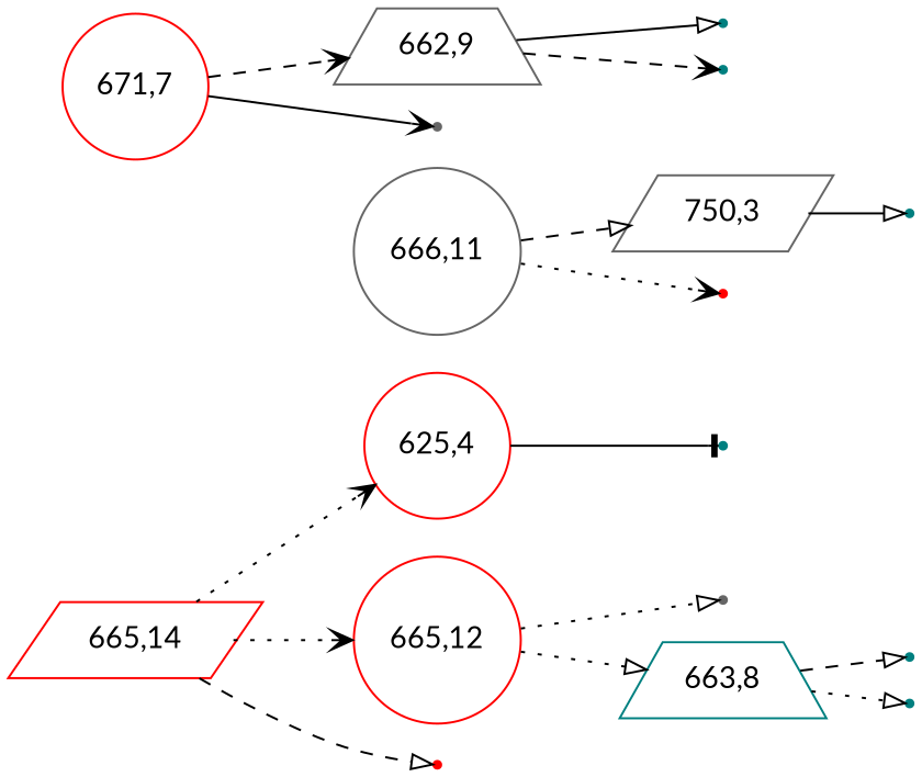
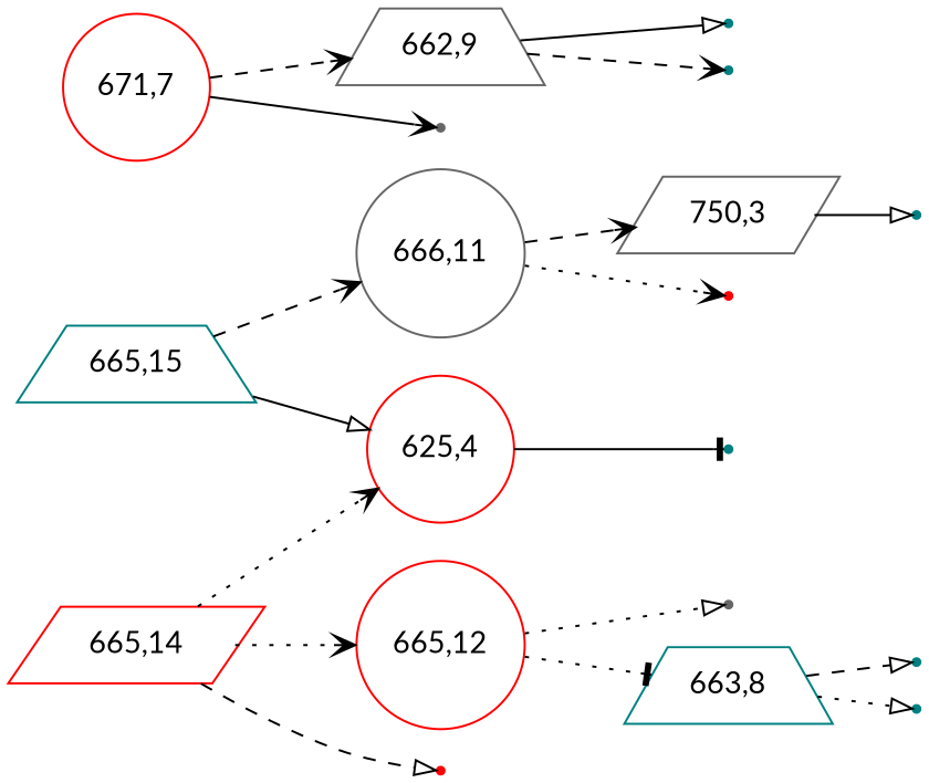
  digraph {
    fontname=Lato
    rankdir=LR
    node [color=teal fontname=Lato shape=point]
    edge [arrowhead=onormal fontname=Lato style=dashed]
+   "665,15" [shape=trapezium]
    "625,4" [color=red shape=circle]
    "666,11" [color=gray40 shape=circle]
    null11
    null16 [color=red]
    "750,3" [color=gray40 shape=parallelogram]
    "665,14" [color=red shape=parallelogram]
    "665,12" [color=red shape=circle]
    null15 [color=red]
    "663,8" [shape=trapezium]
    null14 [color=gray40]
    null12
    null13
    null20
    "671,7" [color=red shape=circle]
    n16 [color=gray40 label="662,9" shape=trapezium]
    null19 [color=gray40]
    null17
    null18
+   "665,15" -> "625,4" [style=solid]
+   "665,15" -> "666,11" [arrowhead=vee]
    "625,4" -> null11 [arrowhead=tee style=solid]
    "666,11" -> null16 [arrowhead=vee style=dotted]
-   "666,11" -> "750,3"
+   "666,11" -> "750,3" [arrowhead=vee]
    "750,3" -> null20 [style=solid]
    "665,14" -> "625,4" [arrowhead=vee style=dotted]
    "665,14" -> "665,12" [arrowhead=vee style=dotted]
    "665,14" -> null15
-   "665,12" -> "663,8" [style=dotted]
+   "665,12" -> "663,8" [arrowhead=tee style=dotted]
    "665,12" -> null14 [style=dotted]
    "663,8" -> null12 [style=dotted]
    "663,8" -> null13
    "671,7" -> n16 [arrowhead=vee]
    "671,7" -> null19 [arrowhead=vee style=solid]
    n16 -> null17 [style=solid]
    n16 -> null18 [arrowhead=vee]
  }
